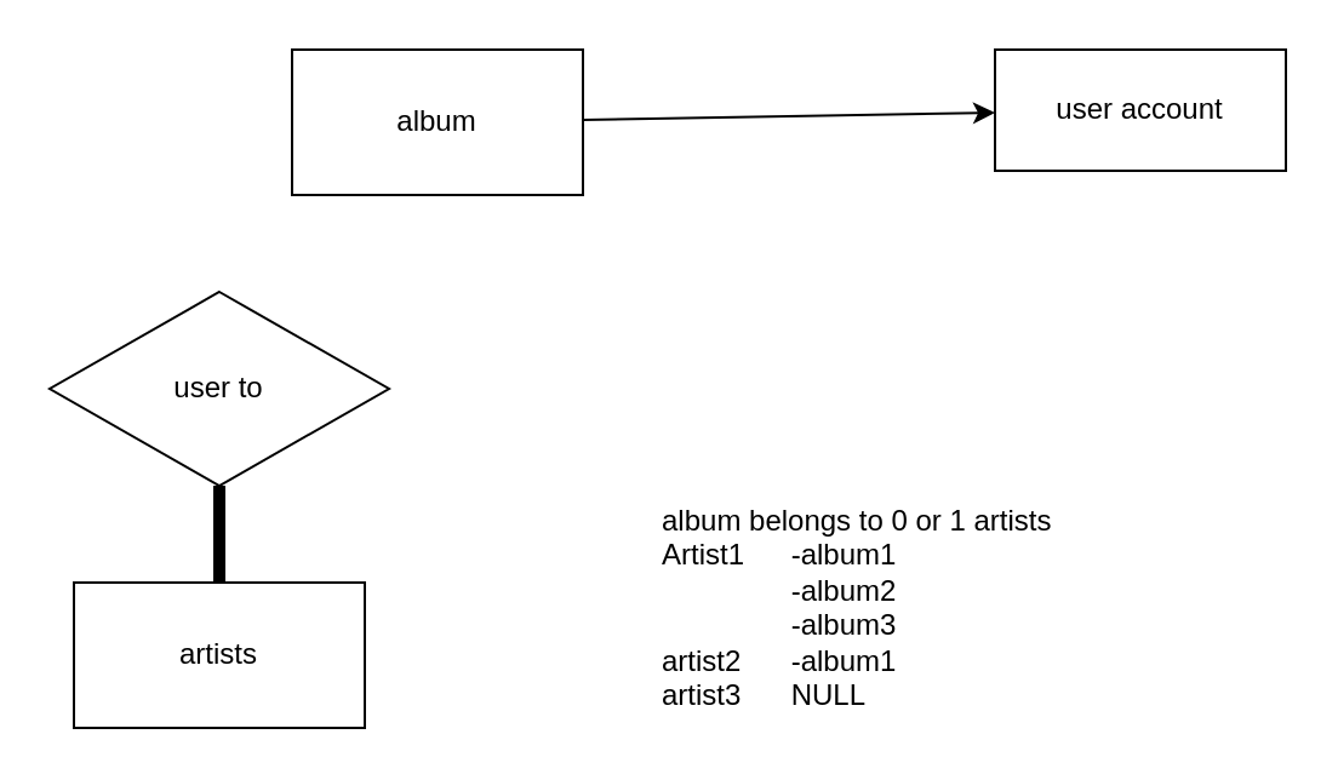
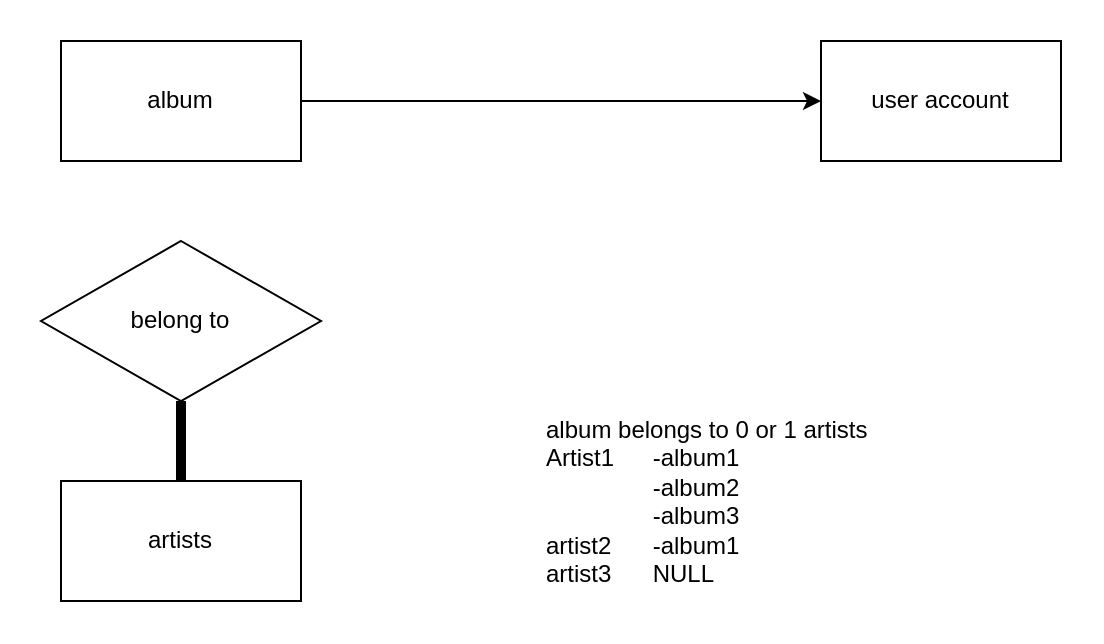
  <mxCell id="0" />
  <mxCell id="1" parent="0" />
  <mxCell id="2" style="edgeStyle=none;html=1;" parent="1" source="3" target="6" edge="1"><mxGeometry relative="1" as="geometry" /></mxCell>
- <mxCell id="3" value="album" style="rounded=0;whiteSpace=wrap;html=1;" parent="1" vertex="1"><mxGeometry x="120" y="20" width="120" height="60" as="geometry" /></mxCell>
+ <mxCell id="3" value="album" style="rounded=0;whiteSpace=wrap;html=1;" parent="1" vertex="1"><mxGeometry x="30" y="20" width="120" height="60" as="geometry" /></mxCell>
  <mxCell id="4" style="edgeStyle=none;html=1;entryX=0.5;entryY=1;entryDx=0;entryDy=0;strokeWidth=5;endArrow=none;endFill=0;" parent="1" source="5" target="7" edge="1"><mxGeometry relative="1" as="geometry" /></mxCell>
  <mxCell id="5" value="artists" style="rounded=0;whiteSpace=wrap;html=1;" parent="1" vertex="1"><mxGeometry x="30" y="240" width="120" height="60" as="geometry" /></mxCell>
- <mxCell id="6" value="user account" style="rounded=0;whiteSpace=wrap;html=1;" parent="1" vertex="1"><mxGeometry x="410" y="20" width="120" height="50" as="geometry" /></mxCell>
- <mxCell id="7" value="user to" style="rhombus;whiteSpace=wrap;html=1;" parent="1" vertex="1"><mxGeometry x="20" y="120" width="140" height="80" as="geometry" /></mxCell>
+ <mxCell id="6" value="user account" style="rounded=0;whiteSpace=wrap;html=1;" parent="1" vertex="1"><mxGeometry x="410" y="20" width="120" height="60" as="geometry" /></mxCell>
+ <mxCell id="7" value="belong to" style="rhombus;whiteSpace=wrap;html=1;" parent="1" vertex="1"><mxGeometry x="20" y="120" width="140" height="80" as="geometry" /></mxCell>
  <mxCell id="8" value="album belongs to 0 or 1 artists&lt;br&gt;Artist1&lt;span style=&quot;white-space: pre;&quot;&gt;&#09;&lt;/span&gt;-album1&lt;br&gt;&lt;span style=&quot;white-space: pre;&quot;&gt;&#09;&lt;span style=&quot;white-space: pre;&quot;&gt;&#09;&lt;/span&gt;&lt;/span&gt;-album2&lt;br&gt;&lt;span style=&quot;white-space: pre;&quot;&gt;&#09;&lt;/span&gt;&lt;span style=&quot;white-space: pre;&quot;&gt;&#09;&lt;/span&gt;-album3&lt;br&gt;artist2&lt;span style=&quot;white-space: pre;&quot;&gt;&#09;&lt;/span&gt;-album1&lt;br&gt;artist3&lt;span style=&quot;white-space: pre;&quot;&gt;&#09;&lt;/span&gt;NULL" style="text;html=1;strokeColor=none;fillColor=none;align=left;verticalAlign=top;whiteSpace=wrap;rounded=0;" vertex="1" parent="1"><mxGeometry x="271" y="201" width="209" height="30" as="geometry" /></mxCell>
